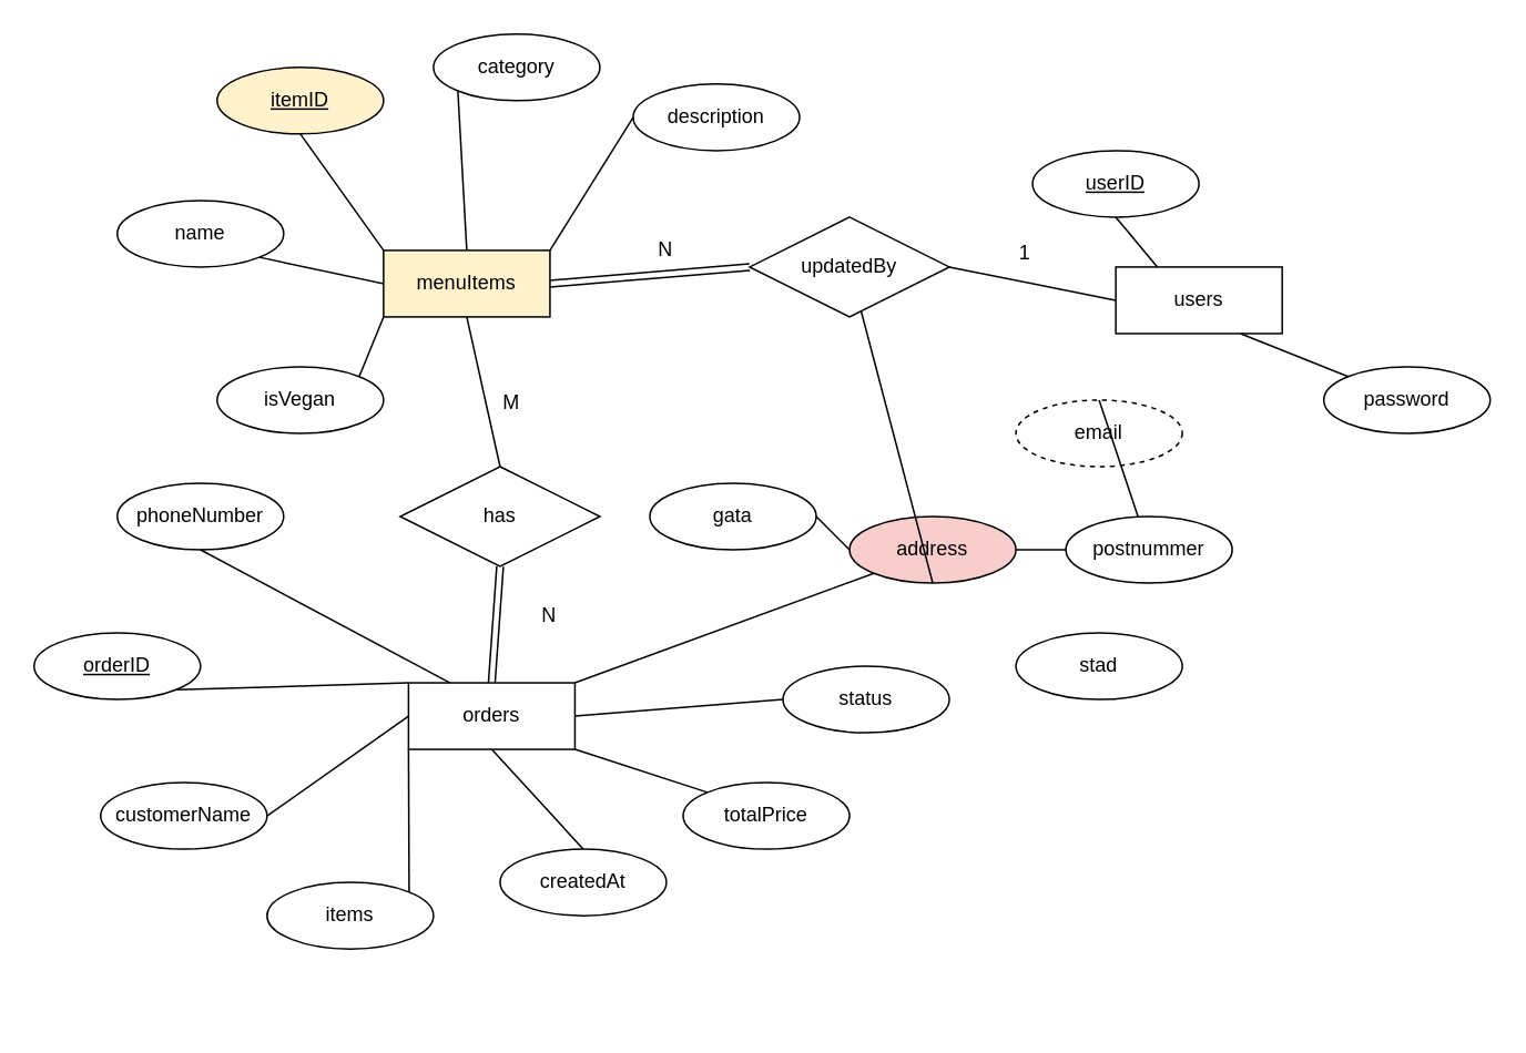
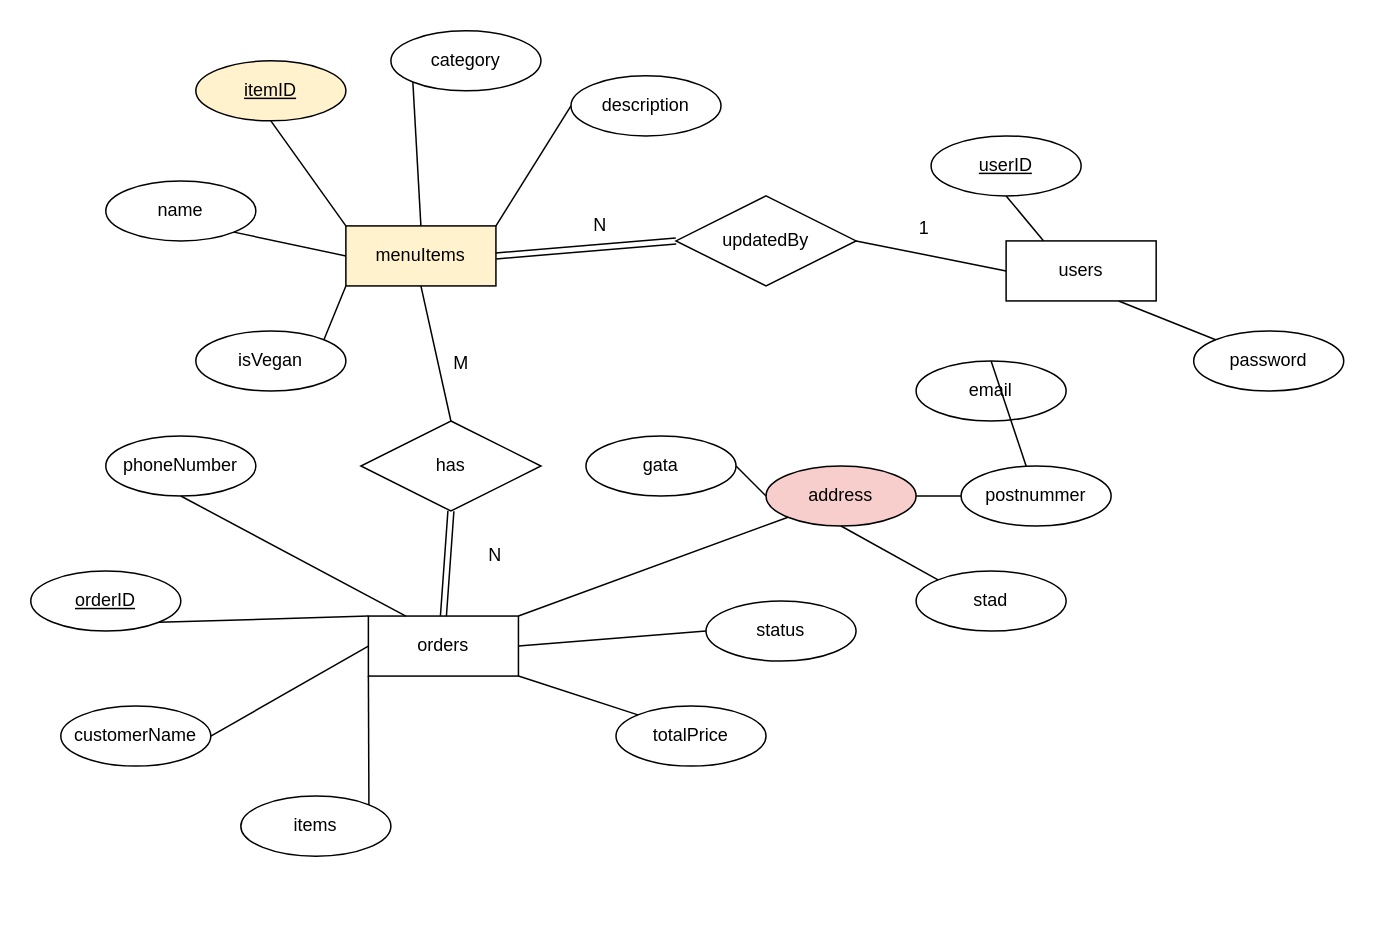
  <mxCell id="0" />
  <mxCell id="1" parent="0" />
  <mxCell id="2" value="name" style="ellipse;whiteSpace=wrap;html=1;align=center;" parent="1" vertex="1"><mxGeometry x="70" y="120" width="100" height="40" as="geometry" /></mxCell>
  <mxCell id="3" value="menuItems" style="whiteSpace=wrap;html=1;align=center;fillColor=#fff2cc;" parent="1" vertex="1"><mxGeometry x="230" y="150" width="100" height="40" as="geometry" /></mxCell>
  <mxCell id="4" value="itemID" style="ellipse;whiteSpace=wrap;html=1;align=center;fontStyle=4;fillColor=#fff2cc;" parent="1" vertex="1"><mxGeometry x="130" y="40" width="100" height="40" as="geometry" /></mxCell>
  <mxCell id="5" value="category" style="ellipse;whiteSpace=wrap;html=1;align=center;" parent="1" vertex="1"><mxGeometry x="260" y="20" width="100" height="40" as="geometry" /></mxCell>
  <mxCell id="6" value="description" style="ellipse;whiteSpace=wrap;html=1;align=center;" parent="1" vertex="1"><mxGeometry x="380" y="50" width="100" height="40" as="geometry" /></mxCell>
  <mxCell id="7" value="isVegan" style="ellipse;whiteSpace=wrap;html=1;align=center;" parent="1" vertex="1"><mxGeometry x="130" y="220" width="100" height="40" as="geometry" /></mxCell>
  <mxCell id="8" value="" style="endArrow=none;html=1;rounded=0;exitX=0.5;exitY=1;exitDx=0;exitDy=0;entryX=0;entryY=0;entryDx=0;entryDy=0;" parent="1" source="4" target="3" edge="1"><mxGeometry relative="1" as="geometry"><mxPoint x="340" y="230" as="sourcePoint" /><mxPoint x="500" y="230" as="targetPoint" /></mxGeometry></mxCell>
  <mxCell id="9" value="" style="endArrow=none;html=1;rounded=0;exitX=0;exitY=0.5;exitDx=0;exitDy=0;entryX=1;entryY=1;entryDx=0;entryDy=0;" parent="1" source="3" target="2" edge="1"><mxGeometry relative="1" as="geometry"><mxPoint x="340" y="230" as="sourcePoint" /><mxPoint x="500" y="230" as="targetPoint" /></mxGeometry></mxCell>
  <mxCell id="10" value="" style="endArrow=none;html=1;rounded=0;exitX=0;exitY=1;exitDx=0;exitDy=0;entryX=1;entryY=0;entryDx=0;entryDy=0;" parent="1" source="3" target="7" edge="1"><mxGeometry relative="1" as="geometry"><mxPoint x="340" y="230" as="sourcePoint" /><mxPoint x="500" y="230" as="targetPoint" /></mxGeometry></mxCell>
  <mxCell id="11" value="" style="endArrow=none;html=1;rounded=0;entryX=0;entryY=1;entryDx=0;entryDy=0;exitX=0.5;exitY=0;exitDx=0;exitDy=0;" parent="1" source="3" target="5" edge="1"><mxGeometry relative="1" as="geometry"><mxPoint x="340" y="230" as="sourcePoint" /><mxPoint x="500" y="230" as="targetPoint" /></mxGeometry></mxCell>
  <mxCell id="12" value="" style="endArrow=none;html=1;rounded=0;exitX=1;exitY=0;exitDx=0;exitDy=0;entryX=0;entryY=0.5;entryDx=0;entryDy=0;" parent="1" source="3" target="6" edge="1"><mxGeometry relative="1" as="geometry"><mxPoint x="340" y="230" as="sourcePoint" /><mxPoint x="500" y="230" as="targetPoint" /></mxGeometry></mxCell>
  <mxCell id="13" value="orders" style="whiteSpace=wrap;html=1;align=center;" parent="1" vertex="1"><mxGeometry x="245" y="410" width="100" height="40" as="geometry" /></mxCell>
  <mxCell id="14" value="orderID" style="ellipse;whiteSpace=wrap;html=1;align=center;fontStyle=4;" parent="1" vertex="1"><mxGeometry x="20" y="380" width="100" height="40" as="geometry" /></mxCell>
- <mxCell id="15" value="customerName" style="ellipse;whiteSpace=wrap;html=1;align=center;" parent="1" vertex="1"><mxGeometry x="60" y="470" width="100" height="40" as="geometry" /></mxCell>
+ <mxCell id="15" value="customerName" style="ellipse;whiteSpace=wrap;html=1;align=center;" parent="1" vertex="1"><mxGeometry x="40" y="470" width="100" height="40" as="geometry" /></mxCell>
  <mxCell id="16" value="phoneNumber" style="ellipse;whiteSpace=wrap;html=1;align=center;" parent="1" vertex="1"><mxGeometry x="70" y="290" width="100" height="40" as="geometry" /></mxCell>
  <mxCell id="17" value="address" style="ellipse;whiteSpace=wrap;html=1;align=center;fillColor=#f8cecc;" parent="1" vertex="1"><mxGeometry x="510" y="310" width="100" height="40" as="geometry" /></mxCell>
  <mxCell id="18" value="status" style="ellipse;whiteSpace=wrap;html=1;align=center;" parent="1" vertex="1"><mxGeometry x="470" y="400" width="100" height="40" as="geometry" /></mxCell>
  <mxCell id="19" value="totalPrice" style="ellipse;whiteSpace=wrap;html=1;align=center;" parent="1" vertex="1"><mxGeometry x="410" y="470" width="100" height="40" as="geometry" /></mxCell>
- <mxCell id="20" value="createdAt" style="ellipse;whiteSpace=wrap;html=1;align=center;" parent="1" vertex="1"><mxGeometry x="300" y="510" width="100" height="40" as="geometry" /></mxCell>
  <mxCell id="21" value="items" style="ellipse;whiteSpace=wrap;html=1;align=center;" parent="1" vertex="1"><mxGeometry x="160" y="530" width="100" height="40" as="geometry" /></mxCell>
  <mxCell id="22" value="" style="endArrow=none;html=1;rounded=0;exitX=1;exitY=1;exitDx=0;exitDy=0;entryX=0;entryY=0;entryDx=0;entryDy=0;" parent="1" source="14" target="13" edge="1"><mxGeometry relative="1" as="geometry"><mxPoint x="490" y="330" as="sourcePoint" /><mxPoint x="650" y="330" as="targetPoint" /></mxGeometry></mxCell>
  <mxCell id="23" value="" style="endArrow=none;html=1;rounded=0;entryX=1;entryY=0.5;entryDx=0;entryDy=0;exitX=0;exitY=0.5;exitDx=0;exitDy=0;" parent="1" source="13" target="15" edge="1"><mxGeometry relative="1" as="geometry"><mxPoint x="490" y="330" as="sourcePoint" /><mxPoint x="650" y="330" as="targetPoint" /></mxGeometry></mxCell>
  <mxCell id="24" value="" style="endArrow=none;html=1;rounded=0;exitX=0;exitY=1;exitDx=0;exitDy=0;entryX=1;entryY=0;entryDx=0;entryDy=0;" parent="1" source="17" target="13" edge="1"><mxGeometry relative="1" as="geometry"><mxPoint x="490" y="330" as="sourcePoint" /><mxPoint x="650" y="330" as="targetPoint" /></mxGeometry></mxCell>
  <mxCell id="25" value="" style="endArrow=none;html=1;rounded=0;exitX=0.5;exitY=1;exitDx=0;exitDy=0;entryX=0.25;entryY=0;entryDx=0;entryDy=0;" parent="1" source="16" target="13" edge="1"><mxGeometry relative="1" as="geometry"><mxPoint x="490" y="330" as="sourcePoint" /><mxPoint x="650" y="330" as="targetPoint" /></mxGeometry></mxCell>
  <mxCell id="26" value="" style="endArrow=none;html=1;rounded=0;exitX=1;exitY=0.5;exitDx=0;exitDy=0;entryX=0;entryY=0.5;entryDx=0;entryDy=0;" parent="1" source="13" target="18" edge="1"><mxGeometry relative="1" as="geometry"><mxPoint x="490" y="430" as="sourcePoint" /><mxPoint x="650" y="430" as="targetPoint" /></mxGeometry></mxCell>
  <mxCell id="27" value="" style="endArrow=none;html=1;rounded=0;entryX=0;entryY=0;entryDx=0;entryDy=0;exitX=1;exitY=1;exitDx=0;exitDy=0;" parent="1" source="13" target="19" edge="1"><mxGeometry relative="1" as="geometry"><mxPoint x="490" y="430" as="sourcePoint" /><mxPoint x="650" y="430" as="targetPoint" /></mxGeometry></mxCell>
- <mxCell id="28" value="" style="endArrow=none;html=1;rounded=0;exitX=0.5;exitY=1;exitDx=0;exitDy=0;entryX=0.5;entryY=0;entryDx=0;entryDy=0;" parent="1" source="13" target="20" edge="1"><mxGeometry relative="1" as="geometry"><mxPoint x="490" y="430" as="sourcePoint" /><mxPoint x="650" y="430" as="targetPoint" /></mxGeometry></mxCell>
  <mxCell id="29" value="" style="endArrow=none;html=1;rounded=0;exitX=0;exitY=1;exitDx=0;exitDy=0;entryX=1;entryY=0;entryDx=0;entryDy=0;" parent="1" source="13" target="21" edge="1"><mxGeometry relative="1" as="geometry"><mxPoint x="490" y="430" as="sourcePoint" /><mxPoint x="650" y="430" as="targetPoint" /></mxGeometry></mxCell>
  <mxCell id="30" value="userID" style="ellipse;whiteSpace=wrap;html=1;align=center;fontStyle=4;" parent="1" vertex="1"><mxGeometry x="620" y="90" width="100" height="40" as="geometry" /></mxCell>
  <mxCell id="31" value="password" style="ellipse;whiteSpace=wrap;html=1;align=center;" parent="1" vertex="1"><mxGeometry x="795" y="220" width="100" height="40" as="geometry" /></mxCell>
- <mxCell id="32" value="email" style="ellipse;whiteSpace=wrap;html=1;align=center;dashed=1;" parent="1" vertex="1"><mxGeometry x="610" y="240" width="100" height="40" as="geometry" /></mxCell>
+ <mxCell id="32" value="email" style="ellipse;whiteSpace=wrap;html=1;align=center;" parent="1" vertex="1"><mxGeometry x="610" y="240" width="100" height="40" as="geometry" /></mxCell>
  <mxCell id="33" value="" style="endArrow=none;html=1;rounded=0;exitX=0.5;exitY=0;exitDx=0;exitDy=0;" parent="1" source="32" target="48" edge="1"><mxGeometry relative="1" as="geometry"><mxPoint x="490" y="330" as="sourcePoint" /><mxPoint x="684.645" y="194.142" as="targetPoint" /></mxGeometry></mxCell>
  <mxCell id="34" value="" style="endArrow=none;html=1;rounded=0;entryX=0.5;entryY=1;entryDx=0;entryDy=0;exitX=0.25;exitY=0;exitDx=0;exitDy=0;" parent="1" source="52" target="30" edge="1"><mxGeometry relative="1" as="geometry"><mxPoint x="684.645" y="165.858" as="sourcePoint" /><mxPoint x="650" y="330" as="targetPoint" /></mxGeometry></mxCell>
  <mxCell id="35" value="" style="endArrow=none;html=1;rounded=0;entryX=0;entryY=0;entryDx=0;entryDy=0;exitX=0.75;exitY=1;exitDx=0;exitDy=0;" parent="1" source="52" target="31" edge="1"><mxGeometry relative="1" as="geometry"><mxPoint x="755.355" y="194.142" as="sourcePoint" /><mxPoint x="650" y="230" as="targetPoint" /></mxGeometry></mxCell>
  <mxCell id="36" value="has" style="shape=rhombus;perimeter=rhombusPerimeter;whiteSpace=wrap;html=1;align=center;" parent="1" vertex="1"><mxGeometry x="240" y="280" width="120" height="60" as="geometry" /></mxCell>
  <mxCell id="37" value="" style="endArrow=none;html=1;rounded=0;entryX=0.5;entryY=1;entryDx=0;entryDy=0;exitX=0.5;exitY=0;exitDx=0;exitDy=0;" parent="1" source="36" target="3" edge="1"><mxGeometry relative="1" as="geometry"><mxPoint x="490" y="430" as="sourcePoint" /><mxPoint x="650" y="430" as="targetPoint" /></mxGeometry></mxCell>
  <mxCell id="38" value="M" style="resizable=0;html=1;whiteSpace=wrap;align=left;verticalAlign=bottom;" parent="37" connectable="0" vertex="1"><mxGeometry x="-1" relative="1" as="geometry"><mxPoint y="-30" as="offset" /></mxGeometry></mxCell>
  <mxCell id="39" value="updatedBy" style="shape=rhombus;perimeter=rhombusPerimeter;whiteSpace=wrap;html=1;align=center;" parent="1" vertex="1"><mxGeometry x="450" y="130" width="120" height="60" as="geometry" /></mxCell>
  <mxCell id="40" value="" style="endArrow=none;html=1;rounded=0;entryX=0;entryY=0.5;entryDx=0;entryDy=0;exitX=1;exitY=0.5;exitDx=0;exitDy=0;" parent="1" source="39" target="52" edge="1"><mxGeometry relative="1" as="geometry"><mxPoint x="490" y="330" as="sourcePoint" /><mxPoint x="670" y="180" as="targetPoint" /></mxGeometry></mxCell>
  <mxCell id="41" value="N" style="resizable=0;html=1;whiteSpace=wrap;align=right;verticalAlign=bottom;" parent="1" connectable="0" vertex="1"><mxGeometry x="350.062" y="390.145" as="geometry"><mxPoint x="55" y="-232" as="offset" /></mxGeometry></mxCell>
  <mxCell id="42" value="" style="shape=link;html=1;rounded=0;exitX=1;exitY=0.5;exitDx=0;exitDy=0;entryX=0;entryY=0.5;entryDx=0;entryDy=0;" parent="1" source="3" target="39" edge="1"><mxGeometry relative="1" as="geometry"><mxPoint x="350" y="180" as="sourcePoint" /><mxPoint x="650" y="330" as="targetPoint" /></mxGeometry></mxCell>
  <mxCell id="43" value="1" style="resizable=0;html=1;whiteSpace=wrap;align=right;verticalAlign=bottom;" parent="42" connectable="0" vertex="1"><mxGeometry x="1" relative="1" as="geometry"><mxPoint x="170" as="offset" /></mxGeometry></mxCell>
  <mxCell id="44" value="" style="shape=link;html=1;rounded=0;exitX=0.5;exitY=1;exitDx=0;exitDy=0;entryX=0.5;entryY=0;entryDx=0;entryDy=0;" parent="1" source="36" target="13" edge="1"><mxGeometry relative="1" as="geometry"><mxPoint x="490" y="330" as="sourcePoint" /><mxPoint x="650" y="330" as="targetPoint" /></mxGeometry></mxCell>
  <mxCell id="45" value="N" style="resizable=0;html=1;whiteSpace=wrap;align=right;verticalAlign=bottom;" parent="1" connectable="0" vertex="1"><mxGeometry x="280.002" y="610.005" as="geometry"><mxPoint x="55" y="-232" as="offset" /></mxGeometry></mxCell>
  <mxCell id="46" value="stad" style="ellipse;whiteSpace=wrap;html=1;align=center;" vertex="1" parent="1"><mxGeometry x="610" y="380" width="100" height="40" as="geometry" /></mxCell>
  <mxCell id="47" value="gata" style="ellipse;whiteSpace=wrap;html=1;align=center;" vertex="1" parent="1"><mxGeometry x="390" y="290" width="100" height="40" as="geometry" /></mxCell>
  <mxCell id="48" value="postnummer" style="ellipse;whiteSpace=wrap;html=1;align=center;" vertex="1" parent="1"><mxGeometry x="640" y="310" width="100" height="40" as="geometry" /></mxCell>
  <mxCell id="49" value="" style="endArrow=none;html=1;rounded=0;entryX=1;entryY=0.5;entryDx=0;entryDy=0;exitX=0;exitY=0.5;exitDx=0;exitDy=0;" edge="1" parent="1" source="17" target="47"><mxGeometry relative="1" as="geometry"><mxPoint x="370" y="410" as="sourcePoint" /><mxPoint x="530" y="410" as="targetPoint" /></mxGeometry></mxCell>
  <mxCell id="50" value="" style="endArrow=none;html=1;rounded=0;exitX=1;exitY=0.5;exitDx=0;exitDy=0;entryX=0;entryY=0.5;entryDx=0;entryDy=0;" edge="1" parent="1" source="17" target="48"><mxGeometry relative="1" as="geometry"><mxPoint x="540" y="310" as="sourcePoint" /><mxPoint x="700" y="310" as="targetPoint" /></mxGeometry></mxCell>
- <mxCell id="51" value="" style="endArrow=none;html=1;rounded=0;exitX=0.5;exitY=1;exitDx=0;exitDy=0;" edge="1" parent="1" source="17" target="39"><mxGeometry relative="1" as="geometry"><mxPoint x="540" y="310" as="sourcePoint" /><mxPoint x="700" y="310" as="targetPoint" /></mxGeometry></mxCell>
+ <mxCell id="51" value="" style="endArrow=none;html=1;rounded=0;exitX=0.5;exitY=1;exitDx=0;exitDy=0;entryX=0;entryY=0;entryDx=0;entryDy=0;" edge="1" parent="1" source="17" target="46"><mxGeometry relative="1" as="geometry"><mxPoint x="540" y="310" as="sourcePoint" /><mxPoint x="700" y="310" as="targetPoint" /></mxGeometry></mxCell>
  <mxCell id="52" value="users" style="whiteSpace=wrap;html=1;align=center;" vertex="1" parent="1"><mxGeometry x="670" y="160" width="100" height="40" as="geometry" /></mxCell>
